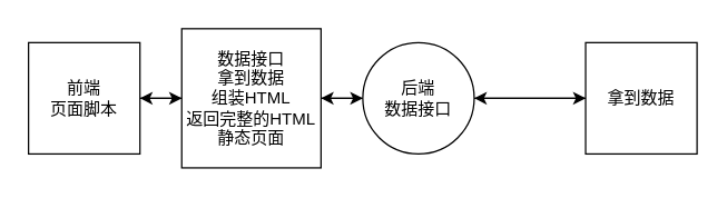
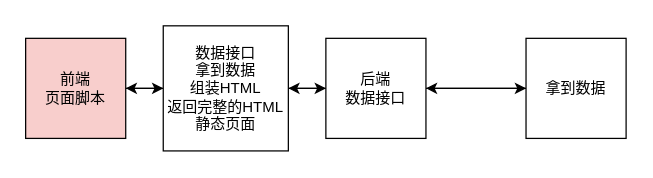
  <mxCell id="0" />
  <mxCell id="1" parent="0" />
  <mxCell id="2" value="" style="edgeStyle=none;html=1;" edge="1" parent="1" source="3" target="6"><mxGeometry relative="1" as="geometry" /></mxCell>
- <mxCell id="3" value="前端&lt;br&gt;页面脚本" style="whiteSpace=wrap;html=1;aspect=fixed;" parent="1" vertex="1"><mxGeometry x="20" y="30" width="80" height="80" as="geometry" /></mxCell>
+ <mxCell id="3" value="前端&lt;br&gt;页面脚本" style="whiteSpace=wrap;html=1;aspect=fixed;fillColor=#f8cecc;" parent="1" vertex="1"><mxGeometry x="20" y="30" width="80" height="80" as="geometry" /></mxCell>
  <mxCell id="4" value="" style="edgeStyle=none;html=1;" parent="1" source="6" target="9" edge="1"><mxGeometry relative="1" as="geometry" /></mxCell>
  <mxCell id="5" value="" style="edgeStyle=none;html=1;" edge="1" parent="1" source="6" target="3"><mxGeometry relative="1" as="geometry" /></mxCell>
  <mxCell id="6" value="数据接口&lt;br&gt;拿到数据&lt;br&gt;组装HTML&lt;br&gt;返回完整的HTML静态页面" style="whiteSpace=wrap;html=1;aspect=fixed;" parent="1" vertex="1"><mxGeometry x="130" y="20" width="100" height="100" as="geometry" /></mxCell>
  <mxCell id="7" value="" style="edgeStyle=none;html=1;" parent="1" source="9" target="6" edge="1"><mxGeometry relative="1" as="geometry" /></mxCell>
  <mxCell id="8" value="" style="edgeStyle=none;html=1;" parent="1" source="9" target="11" edge="1"><mxGeometry relative="1" as="geometry" /></mxCell>
- <mxCell id="9" value="后端&lt;br&gt;数据接口" style="ellipse;whiteSpace=wrap;html=1;aspect=fixed;" parent="1" vertex="1"><mxGeometry x="260" y="30" width="80" height="80" as="geometry" /></mxCell>
+ <mxCell id="9" value="后端&lt;br&gt;数据接口" style="whiteSpace=wrap;html=1;aspect=fixed;" parent="1" vertex="1"><mxGeometry x="260" y="30" width="80" height="80" as="geometry" /></mxCell>
  <mxCell id="10" value="" style="edgeStyle=none;html=1;" parent="1" source="11" target="9" edge="1"><mxGeometry relative="1" as="geometry" /></mxCell>
  <mxCell id="11" value="拿到数据" style="whiteSpace=wrap;html=1;aspect=fixed;" parent="1" vertex="1"><mxGeometry x="420" y="30" width="80" height="80" as="geometry" /></mxCell>
